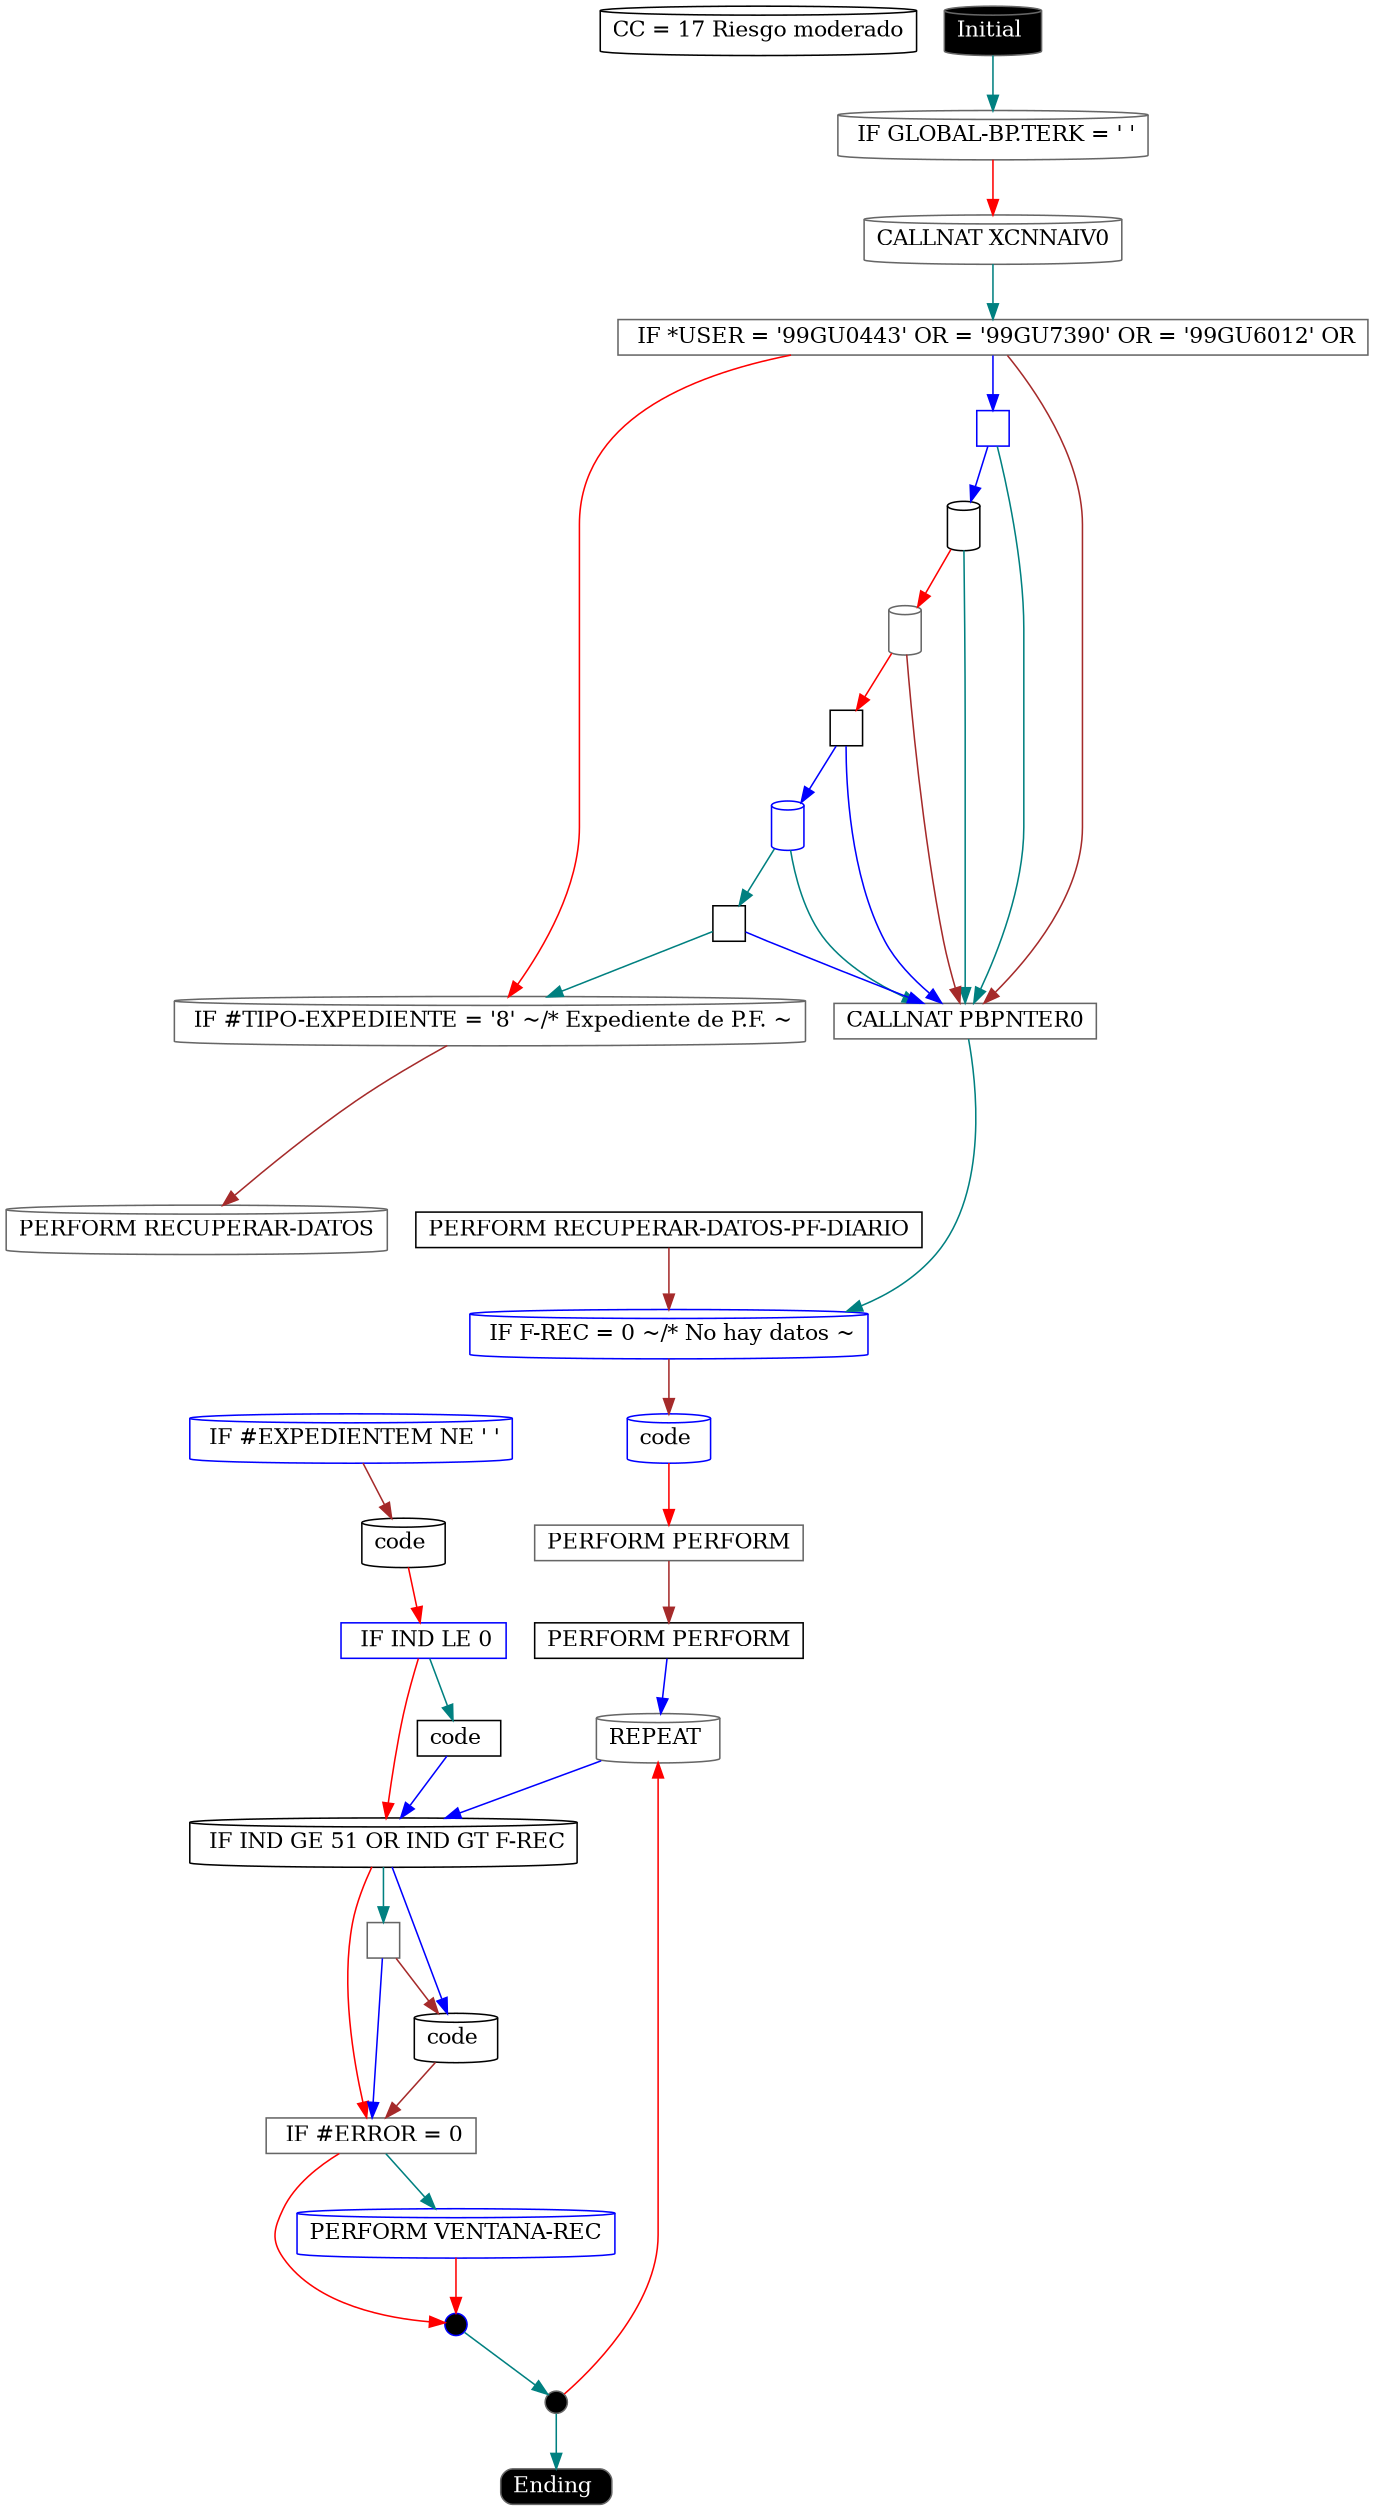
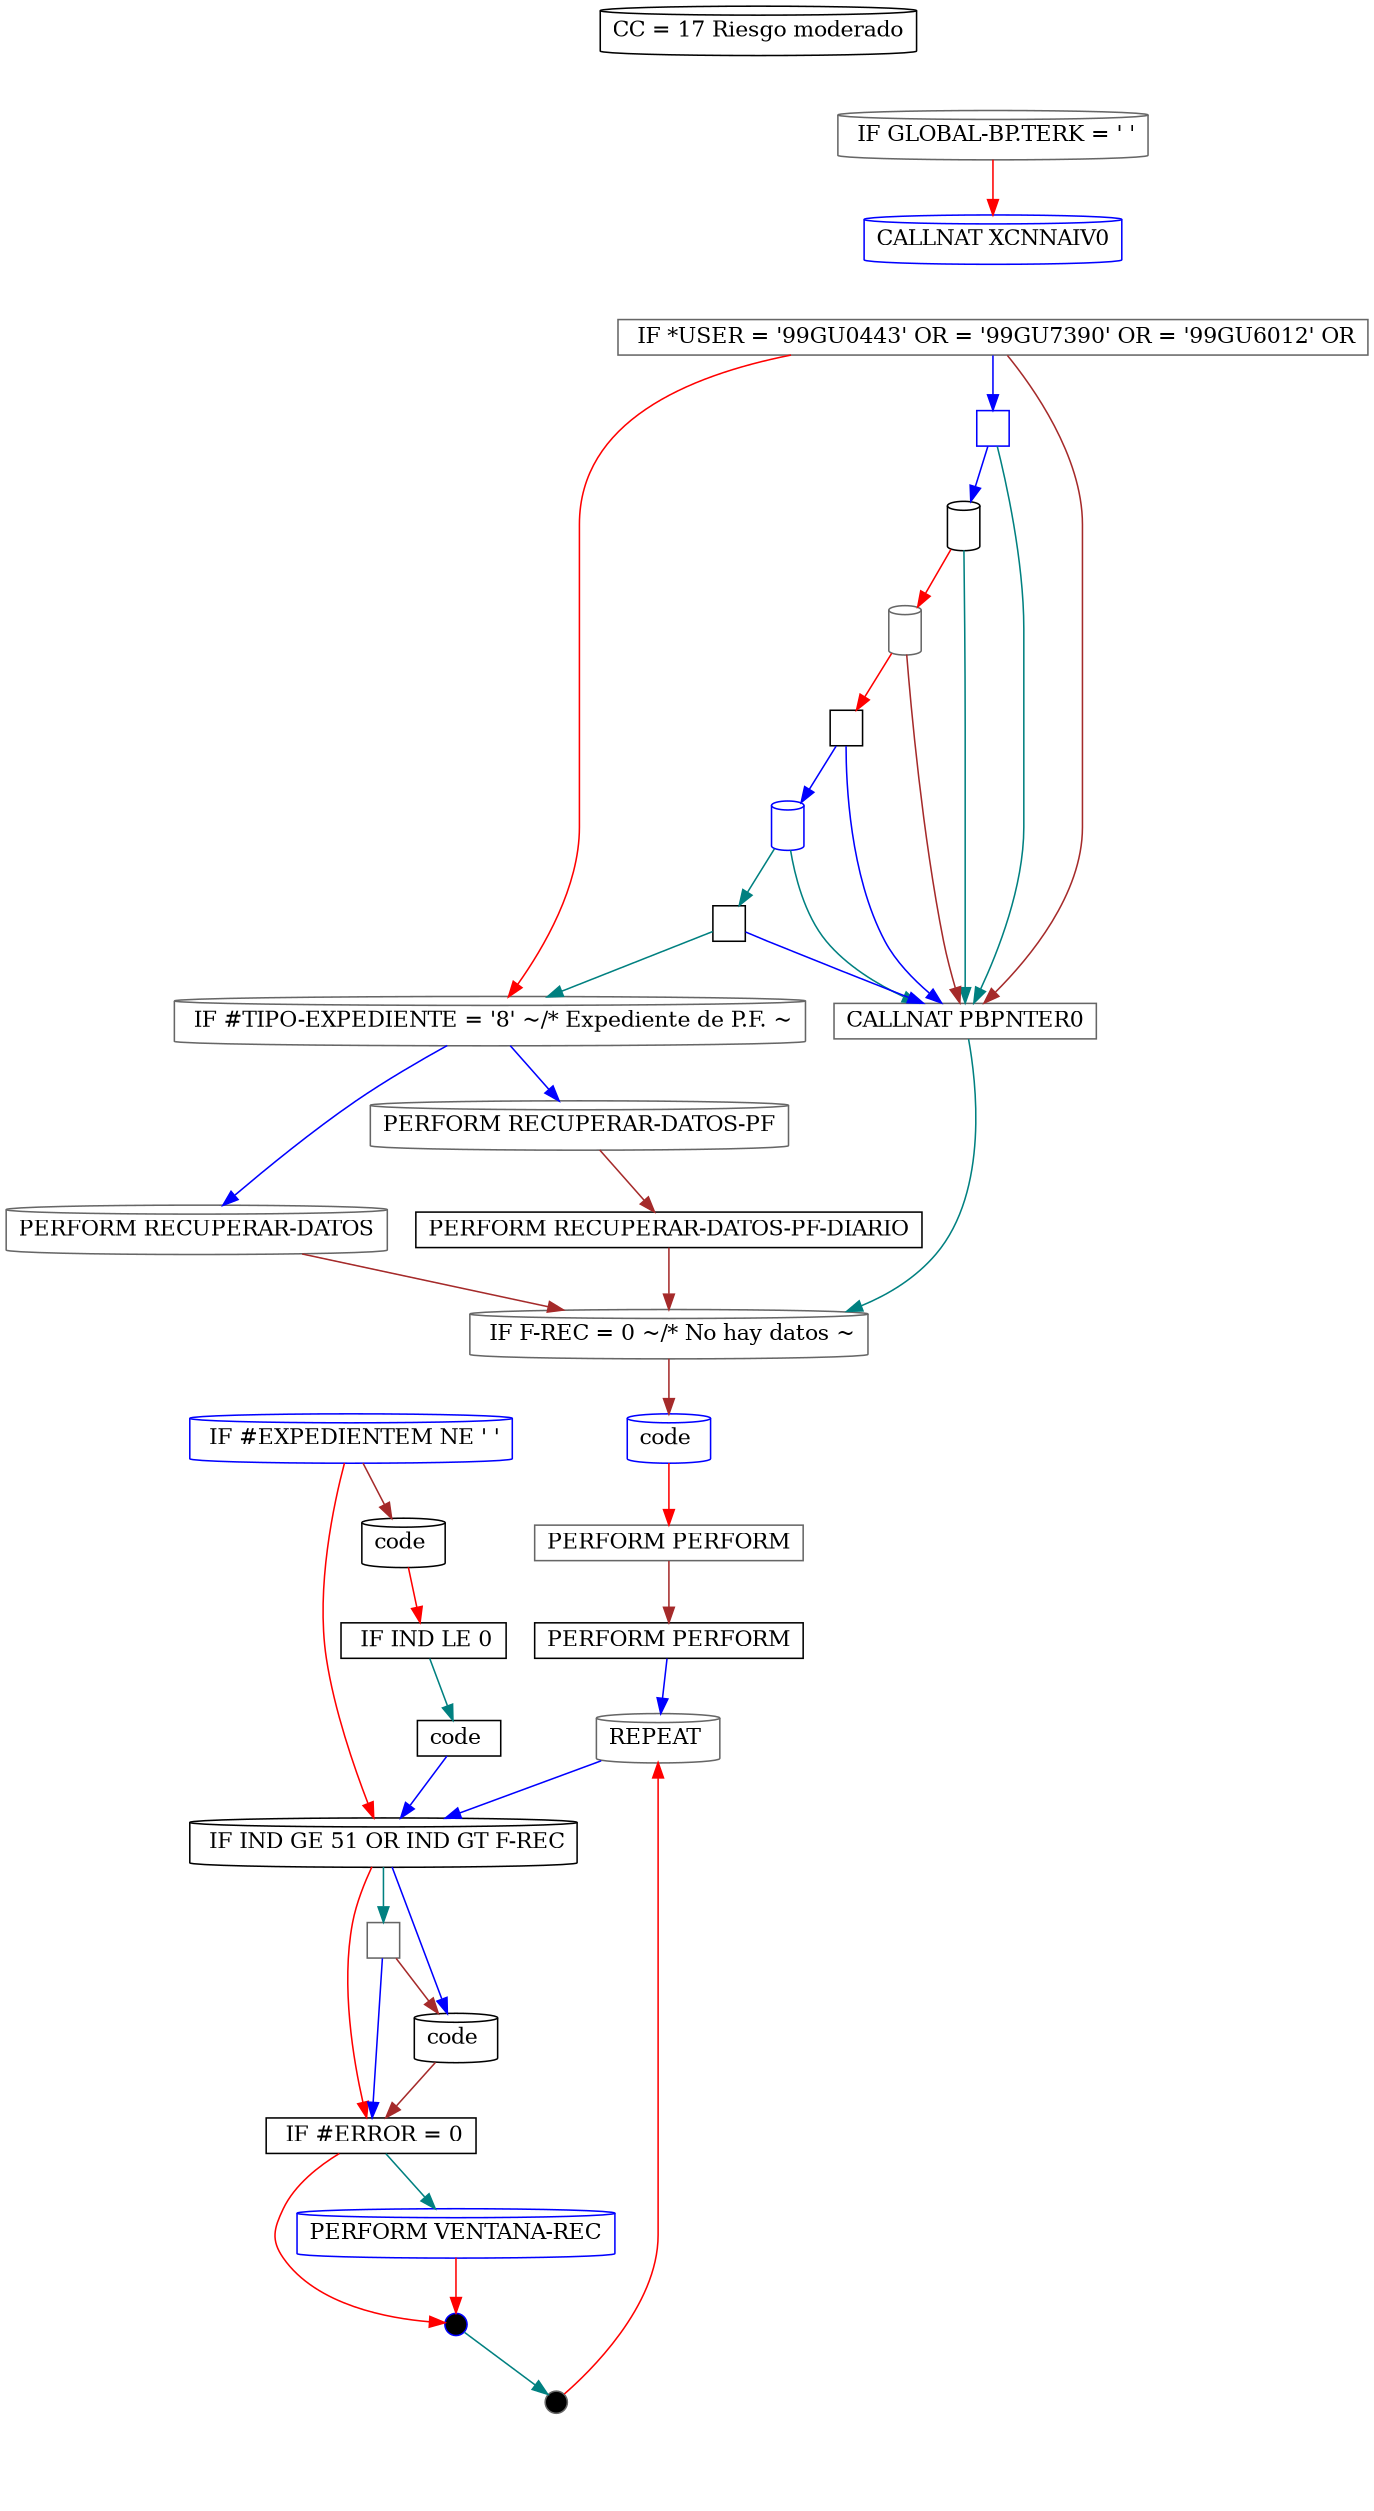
  digraph {
    beautify=true
    node [color=gray40 fillcolor=white fontcolor=black shape=cylinder]
    edge [color=teal]
    n1 [color=black height=.2 label="CC = 17 Riesgo moderado" style="rounded, filled" width=.2]
    n2 [height=.2 label=" IF GLOBAL-BP.TERK = ' '" width=.2]
-   n3 [height=.2 label="CALLNAT XCNNAIV0" width=.2]
+   n3 [color=blue height=.2 label="CALLNAT XCNNAIV0" width=.2]
    n4 [height=.2 label=" IF *USER = '99GU0443' OR = '99GU7390' OR = '99GU6012' OR" shape=box width=.2]
    n5 [height=.2 label=" IF #TIPO-EXPEDIENTE = '8' ~/* Expediente de P.F. ~" width=.2]
    n6 [height=.2 label="CALLNAT PBPNTER0" shape=box width=.2]
    n7 [color=blue height=.2 label=" " shape=box width=.2]
-   n8 [fillcolor=black fontcolor=white height=.2 label="Initial " style="rounded, filled" width=.2]
+   n9 [height=.2 label="PERFORM RECUPERAR-DATOS-PF" width=.2]
    n10 [height=.2 label="PERFORM RECUPERAR-DATOS" width=.2]
-   n11 [color=blue height=.2 label=" IF F-REC = 0 ~/* No hay datos ~" width=.2]
+   n11 [height=.2 label=" IF F-REC = 0 ~/* No hay datos ~" width=.2]
    n12 [color=black height=.2 label=" " width=.2]
    n13 [color=black height=.2 label="PERFORM RECUPERAR-DATOS-PF-DIARIO" shape=box width=.2]
    n14 [height=.2 label=" " width=.2]
    n15 [color=black height=.2 label=" " shape=box width=.2]
    n16 [color=blue height=.2 label=" " width=.2]
    n17 [color=black height=.2 label=" " shape=box width=.2]
    n18 [color=blue height=.2 label="code " width=.2]
    n19 [height=.2 label="PERFORM PERFORM" shape=box width=.2]
    n20 [color=black height=.2 label="PERFORM PERFORM" shape=box width=.2]
    n21 [height=.2 label="REPEAT " width=.2]
    n22 [color=black height=.2 label=" IF IND GE 51 OR IND GT F-REC" width=.2]
    n23 [color=blue height=.2 label=" IF #EXPEDIENTEM NE ' '" width=.2]
    n24 [color=black height=.2 label="code " width=.2]
    n25 [fillcolor=black height=.2 label=" " shape=point style=rounded width=.2]
-   n26 [fillcolor=black fontcolor=white height=.2 label="Ending " shape=box style="rounded, filled" width=.2]
-   n27 [color=blue height=.2 label=" IF IND LE 0" shape=box width=.2]
+   n27 [color=black height=.2 label=" IF IND LE 0" shape=box width=.2]
    n28 [color=black height=.2 label="code " shape=box width=.2]
-   n29 [height=.2 label=" IF #ERROR = 0" shape=box width=.2]
+   n29 [color=black height=.2 label=" IF #ERROR = 0" shape=box width=.2]
    n30 [color=black height=.2 label="code " width=.2]
    n31 [height=.2 label=" " shape=box width=.2]
    n32 [color=blue fillcolor=black height=.2 label=" " shape=point style=rounded width=.2]
    n33 [color=blue height=.2 label="PERFORM VENTANA-REC" style=rounded width=.2]
    n2 -> n3 [color=red]
-   n3 -> n4
    n4 -> n5 [color=red]
    n4 -> n6 [color=brown]
    n4 -> n7 [color=blue]
-   n5 -> n10 [color=brown]
+   n5 -> n9 [color=blue]
+   n5 -> n10 [color=blue]
    n6 -> n11
    n7 -> n6
    n7 -> n12 [color=blue]
-   n8 -> n2
+   n9 -> n13 [color=brown]
+   n10 -> n11 [color=brown]
    n11 -> n18 [color=brown]
    n12 -> n6
    n12 -> n14 [color=red]
    n13 -> n11 [color=brown]
    n14 -> n6 [color=brown]
    n14 -> n15 [color=red]
    n15 -> n6 [color=blue]
    n15 -> n16 [color=blue]
    n16 -> n6
    n16 -> n17
    n17 -> n5
    n17 -> n6 [color=blue]
    n18 -> n19 [color=red]
    n19 -> n20 [color=brown]
    n20 -> n21 [color=blue]
    n21 -> n22 [color=blue]
    n22 -> n29 [color=red]
    n22 -> n30 [color=blue]
    n22 -> n31
    n23 -> n24 [color=brown]
    n24 -> n27 [color=red]
    n25 -> n21 [color=red]
-   n25 -> n26
-   n27 -> n22 [color=red]
+   n23 -> n22 [color=red]
    n27 -> n28
    n28 -> n22 [color=blue]
    n29 -> n32 [color=red]
    n29 -> n33
    n30 -> n29 [color=brown]
    n31 -> n29 [color=blue]
    n31 -> n30 [color=brown]
    n32 -> n25
    n33 -> n32 [color=red]
  }
